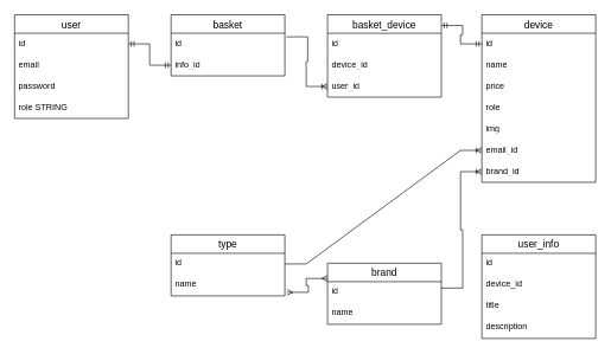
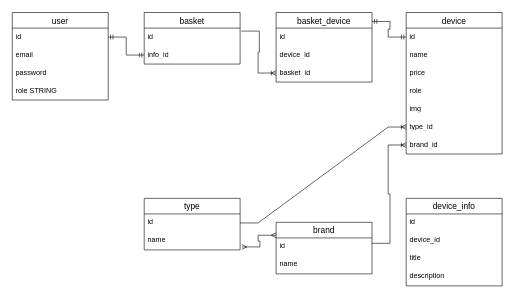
  <mxCell id="0" />
  <mxCell id="1" parent="0" />
  <mxCell id="2" value="user" style="swimlane;fontStyle=0;childLayout=stackLayout;horizontal=1;startSize=26;horizontalStack=0;resizeParent=1;resizeParentMax=0;resizeLast=0;collapsible=1;marginBottom=0;align=center;fontSize=14;" parent="1" vertex="1"><mxGeometry x="20" y="20" width="160" height="146" as="geometry" /></mxCell>
  <mxCell id="3" value="id" style="text;strokeColor=none;fillColor=none;spacingLeft=4;spacingRight=4;overflow=hidden;rotatable=0;points=[[0,0.5],[1,0.5]];portConstraint=eastwest;fontSize=12;whiteSpace=wrap;html=1;" parent="2" vertex="1"><mxGeometry y="26" width="160" height="30" as="geometry" /></mxCell>
  <mxCell id="4" value="email" style="text;strokeColor=none;fillColor=none;spacingLeft=4;spacingRight=4;overflow=hidden;rotatable=0;points=[[0,0.5],[1,0.5]];portConstraint=eastwest;fontSize=12;whiteSpace=wrap;html=1;" parent="2" vertex="1"><mxGeometry y="56" width="160" height="30" as="geometry" /></mxCell>
  <mxCell id="5" value="password" style="text;strokeColor=none;fillColor=none;spacingLeft=4;spacingRight=4;overflow=hidden;rotatable=0;points=[[0,0.5],[1,0.5]];portConstraint=eastwest;fontSize=12;whiteSpace=wrap;html=1;" parent="2" vertex="1"><mxGeometry y="86" width="160" height="30" as="geometry" /></mxCell>
  <mxCell id="6" value="role STRING" style="text;strokeColor=none;fillColor=none;spacingLeft=4;spacingRight=4;overflow=hidden;rotatable=0;points=[[0,0.5],[1,0.5]];portConstraint=eastwest;fontSize=12;whiteSpace=wrap;html=1;" parent="2" vertex="1"><mxGeometry y="116" width="160" height="30" as="geometry" /></mxCell>
  <mxCell id="7" value="basket" style="swimlane;fontStyle=0;childLayout=stackLayout;horizontal=1;startSize=26;horizontalStack=0;resizeParent=1;resizeParentMax=0;resizeLast=0;collapsible=1;marginBottom=0;align=center;fontSize=14;" parent="1" vertex="1"><mxGeometry x="240" y="20" width="160" height="86" as="geometry" /></mxCell>
  <mxCell id="8" value="id" style="text;strokeColor=none;fillColor=none;spacingLeft=4;spacingRight=4;overflow=hidden;rotatable=0;points=[[0,0.5],[1,0.5]];portConstraint=eastwest;fontSize=12;whiteSpace=wrap;html=1;" parent="7" vertex="1"><mxGeometry y="26" width="160" height="30" as="geometry" /></mxCell>
  <mxCell id="9" value="info_id" style="text;strokeColor=none;fillColor=none;spacingLeft=4;spacingRight=4;overflow=hidden;rotatable=0;points=[[0,0.5],[1,0.5]];portConstraint=eastwest;fontSize=12;whiteSpace=wrap;html=1;" parent="7" vertex="1"><mxGeometry y="56" width="160" height="30" as="geometry" /></mxCell>
  <mxCell id="10" value="" style="edgeStyle=entityRelationEdgeStyle;fontSize=12;html=1;endArrow=ERmandOne;startArrow=ERmandOne;rounded=0;entryX=0;entryY=0.5;entryDx=0;entryDy=0;exitX=1;exitY=0.5;exitDx=0;exitDy=0;" parent="1" source="3" target="9" edge="1"><mxGeometry width="100" height="100" relative="1" as="geometry"><mxPoint x="370" y="410" as="sourcePoint" /><mxPoint x="470" y="310" as="targetPoint" /></mxGeometry></mxCell>
  <mxCell id="11" value="basket_device" style="swimlane;fontStyle=0;childLayout=stackLayout;horizontal=1;startSize=26;horizontalStack=0;resizeParent=1;resizeParentMax=0;resizeLast=0;collapsible=1;marginBottom=0;align=center;fontSize=14;" parent="1" vertex="1"><mxGeometry x="460" y="20" width="160" height="116" as="geometry" /></mxCell>
  <mxCell id="12" value="id" style="text;strokeColor=none;fillColor=none;spacingLeft=4;spacingRight=4;overflow=hidden;rotatable=0;points=[[0,0.5],[1,0.5]];portConstraint=eastwest;fontSize=12;whiteSpace=wrap;html=1;" parent="11" vertex="1"><mxGeometry y="26" width="160" height="30" as="geometry" /></mxCell>
  <mxCell id="13" value="device_id" style="text;strokeColor=none;fillColor=none;spacingLeft=4;spacingRight=4;overflow=hidden;rotatable=0;points=[[0,0.5],[1,0.5]];portConstraint=eastwest;fontSize=12;whiteSpace=wrap;html=1;" parent="11" vertex="1"><mxGeometry y="56" width="160" height="30" as="geometry" /></mxCell>
- <mxCell id="14" value="user_id" style="text;strokeColor=none;fillColor=none;spacingLeft=4;spacingRight=4;overflow=hidden;rotatable=0;points=[[0,0.5],[1,0.5]];portConstraint=eastwest;fontSize=12;whiteSpace=wrap;html=1;" parent="11" vertex="1"><mxGeometry y="86" width="160" height="30" as="geometry" /></mxCell>
+ <mxCell id="14" value="basket_id" style="text;strokeColor=none;fillColor=none;spacingLeft=4;spacingRight=4;overflow=hidden;rotatable=0;points=[[0,0.5],[1,0.5]];portConstraint=eastwest;fontSize=12;whiteSpace=wrap;html=1;" parent="11" vertex="1"><mxGeometry y="86" width="160" height="30" as="geometry" /></mxCell>
  <mxCell id="15" value="" style="edgeStyle=entityRelationEdgeStyle;fontSize=12;html=1;endArrow=ERoneToMany;rounded=0;entryX=0;entryY=0.5;entryDx=0;entryDy=0;exitX=1.013;exitY=0.167;exitDx=0;exitDy=0;exitPerimeter=0;" parent="1" source="8" target="14" edge="1"><mxGeometry width="100" height="100" relative="1" as="geometry"><mxPoint x="393.04" y="180" as="sourcePoint" /><mxPoint x="390" y="280.01" as="targetPoint" /><Array as="points"><mxPoint x="480" y="180.01" /><mxPoint x="390" y="220.01" /></Array></mxGeometry></mxCell>
  <mxCell id="16" value="device" style="swimlane;fontStyle=0;childLayout=stackLayout;horizontal=1;startSize=26;horizontalStack=0;resizeParent=1;resizeParentMax=0;resizeLast=0;collapsible=1;marginBottom=0;align=center;fontSize=14;" parent="1" vertex="1"><mxGeometry x="677" y="20" width="160" height="236" as="geometry" /></mxCell>
  <mxCell id="17" value="id" style="text;strokeColor=none;fillColor=none;spacingLeft=4;spacingRight=4;overflow=hidden;rotatable=0;points=[[0,0.5],[1,0.5]];portConstraint=eastwest;fontSize=12;whiteSpace=wrap;html=1;" parent="16" vertex="1"><mxGeometry y="26" width="160" height="30" as="geometry" /></mxCell>
  <mxCell id="18" value="name" style="text;strokeColor=none;fillColor=none;spacingLeft=4;spacingRight=4;overflow=hidden;rotatable=0;points=[[0,0.5],[1,0.5]];portConstraint=eastwest;fontSize=12;whiteSpace=wrap;html=1;" parent="16" vertex="1"><mxGeometry y="56" width="160" height="30" as="geometry" /></mxCell>
  <mxCell id="19" value="price" style="text;strokeColor=none;fillColor=none;spacingLeft=4;spacingRight=4;overflow=hidden;rotatable=0;points=[[0,0.5],[1,0.5]];portConstraint=eastwest;fontSize=12;whiteSpace=wrap;html=1;" parent="16" vertex="1"><mxGeometry y="86" width="160" height="30" as="geometry" /></mxCell>
  <mxCell id="20" value="role" style="text;strokeColor=none;fillColor=none;spacingLeft=4;spacingRight=4;overflow=hidden;rotatable=0;points=[[0,0.5],[1,0.5]];portConstraint=eastwest;fontSize=12;whiteSpace=wrap;html=1;" parent="16" vertex="1"><mxGeometry y="116" width="160" height="30" as="geometry" /></mxCell>
  <mxCell id="21" value="img" style="text;strokeColor=none;fillColor=none;spacingLeft=4;spacingRight=4;overflow=hidden;rotatable=0;points=[[0,0.5],[1,0.5]];portConstraint=eastwest;fontSize=12;whiteSpace=wrap;html=1;" parent="16" vertex="1"><mxGeometry y="146" width="160" height="30" as="geometry" /></mxCell>
- <mxCell id="22" value="email_id" style="text;strokeColor=none;fillColor=none;spacingLeft=4;spacingRight=4;overflow=hidden;rotatable=0;points=[[0,0.5],[1,0.5]];portConstraint=eastwest;fontSize=12;whiteSpace=wrap;html=1;" parent="16" vertex="1"><mxGeometry y="176" width="160" height="30" as="geometry" /></mxCell>
+ <mxCell id="22" value="type_id" style="text;strokeColor=none;fillColor=none;spacingLeft=4;spacingRight=4;overflow=hidden;rotatable=0;points=[[0,0.5],[1,0.5]];portConstraint=eastwest;fontSize=12;whiteSpace=wrap;html=1;" parent="16" vertex="1"><mxGeometry y="176" width="160" height="30" as="geometry" /></mxCell>
  <mxCell id="23" value="brand_id" style="text;strokeColor=none;fillColor=none;spacingLeft=4;spacingRight=4;overflow=hidden;rotatable=0;points=[[0,0.5],[1,0.5]];portConstraint=eastwest;fontSize=12;whiteSpace=wrap;html=1;" parent="16" vertex="1"><mxGeometry y="206" width="160" height="30" as="geometry" /></mxCell>
- <mxCell id="24" value="user_info" style="swimlane;fontStyle=0;childLayout=stackLayout;horizontal=1;startSize=26;horizontalStack=0;resizeParent=1;resizeParentMax=0;resizeLast=0;collapsible=1;marginBottom=0;align=center;fontSize=14;" parent="1" vertex="1"><mxGeometry x="677" y="330" width="160" height="146" as="geometry" /></mxCell>
+ <mxCell id="24" value="device_info" style="swimlane;fontStyle=0;childLayout=stackLayout;horizontal=1;startSize=26;horizontalStack=0;resizeParent=1;resizeParentMax=0;resizeLast=0;collapsible=1;marginBottom=0;align=center;fontSize=14;" parent="1" vertex="1"><mxGeometry x="677" y="330" width="160" height="146" as="geometry" /></mxCell>
  <mxCell id="25" value="id" style="text;strokeColor=none;fillColor=none;spacingLeft=4;spacingRight=4;overflow=hidden;rotatable=0;points=[[0,0.5],[1,0.5]];portConstraint=eastwest;fontSize=12;whiteSpace=wrap;html=1;" parent="24" vertex="1"><mxGeometry y="26" width="160" height="30" as="geometry" /></mxCell>
  <mxCell id="26" value="device_id" style="text;strokeColor=none;fillColor=none;spacingLeft=4;spacingRight=4;overflow=hidden;rotatable=0;points=[[0,0.5],[1,0.5]];portConstraint=eastwest;fontSize=12;whiteSpace=wrap;html=1;" parent="24" vertex="1"><mxGeometry y="56" width="160" height="30" as="geometry" /></mxCell>
  <mxCell id="27" value="title" style="text;strokeColor=none;fillColor=none;spacingLeft=4;spacingRight=4;overflow=hidden;rotatable=0;points=[[0,0.5],[1,0.5]];portConstraint=eastwest;fontSize=12;whiteSpace=wrap;html=1;" parent="24" vertex="1"><mxGeometry y="86" width="160" height="30" as="geometry" /></mxCell>
  <mxCell id="28" value="description" style="text;strokeColor=none;fillColor=none;spacingLeft=4;spacingRight=4;overflow=hidden;rotatable=0;points=[[0,0.5],[1,0.5]];portConstraint=eastwest;fontSize=12;whiteSpace=wrap;html=1;" parent="24" vertex="1"><mxGeometry y="116" width="160" height="30" as="geometry" /></mxCell>
  <mxCell id="29" value="" style="edgeStyle=entityRelationEdgeStyle;fontSize=12;html=1;endArrow=ERmandOne;startArrow=ERmandOne;rounded=0;entryX=0;entryY=0.5;entryDx=0;entryDy=0;exitX=1;exitY=0.129;exitDx=0;exitDy=0;exitPerimeter=0;" parent="1" source="11" target="17" edge="1"><mxGeometry width="100" height="100" relative="1" as="geometry"><mxPoint x="640" y="60" as="sourcePoint" /><mxPoint x="710" y="90" as="targetPoint" /></mxGeometry></mxCell>
  <mxCell id="30" value="type" style="swimlane;fontStyle=0;childLayout=stackLayout;horizontal=1;startSize=26;horizontalStack=0;resizeParent=1;resizeParentMax=0;resizeLast=0;collapsible=1;marginBottom=0;align=center;fontSize=14;" parent="1" vertex="1"><mxGeometry x="240" y="330" width="160" height="86" as="geometry" /></mxCell>
  <mxCell id="31" value="id" style="text;strokeColor=none;fillColor=none;spacingLeft=4;spacingRight=4;overflow=hidden;rotatable=0;points=[[0,0.5],[1,0.5]];portConstraint=eastwest;fontSize=12;whiteSpace=wrap;html=1;" parent="30" vertex="1"><mxGeometry y="26" width="160" height="30" as="geometry" /></mxCell>
  <mxCell id="32" value="name" style="text;strokeColor=none;fillColor=none;spacingLeft=4;spacingRight=4;overflow=hidden;rotatable=0;points=[[0,0.5],[1,0.5]];portConstraint=eastwest;fontSize=12;whiteSpace=wrap;html=1;" parent="30" vertex="1"><mxGeometry y="56" width="160" height="30" as="geometry" /></mxCell>
  <mxCell id="33" value="brand" style="swimlane;fontStyle=0;childLayout=stackLayout;horizontal=1;startSize=26;horizontalStack=0;resizeParent=1;resizeParentMax=0;resizeLast=0;collapsible=1;marginBottom=0;align=center;fontSize=14;" parent="1" vertex="1"><mxGeometry x="460" y="370" width="160" height="86" as="geometry" /></mxCell>
  <mxCell id="34" value="id" style="text;strokeColor=none;fillColor=none;spacingLeft=4;spacingRight=4;overflow=hidden;rotatable=0;points=[[0,0.5],[1,0.5]];portConstraint=eastwest;fontSize=12;whiteSpace=wrap;html=1;" parent="33" vertex="1"><mxGeometry y="26" width="160" height="30" as="geometry" /></mxCell>
  <mxCell id="35" value="name" style="text;strokeColor=none;fillColor=none;spacingLeft=4;spacingRight=4;overflow=hidden;rotatable=0;points=[[0,0.5],[1,0.5]];portConstraint=eastwest;fontSize=12;whiteSpace=wrap;html=1;" parent="33" vertex="1"><mxGeometry y="56" width="160" height="30" as="geometry" /></mxCell>
  <mxCell id="36" value="" style="edgeStyle=entityRelationEdgeStyle;fontSize=12;html=1;endArrow=ERoneToMany;rounded=0;entryX=0;entryY=0.5;entryDx=0;entryDy=0;exitX=1;exitY=0.3;exitDx=0;exitDy=0;exitPerimeter=0;" parent="1" source="34" target="23" edge="1"><mxGeometry width="100" height="100" relative="1" as="geometry"><mxPoint x="560" y="174" as="sourcePoint" /><mxPoint x="580" y="244" as="targetPoint" /><Array as="points"><mxPoint x="711" y="101.01" /><mxPoint x="621" y="141.01" /></Array></mxGeometry></mxCell>
  <mxCell id="37" value="" style="edgeStyle=entityRelationEdgeStyle;fontSize=12;html=1;endArrow=ERoneToMany;rounded=0;entryX=0;entryY=0.5;entryDx=0;entryDy=0;exitX=1;exitY=0.5;exitDx=0;exitDy=0;" parent="1" source="31" target="22" edge="1"><mxGeometry width="100" height="100" relative="1" as="geometry"><mxPoint x="500" y="246" as="sourcePoint" /><mxPoint x="557" y="172" as="targetPoint" /><Array as="points"><mxPoint x="591" y="32.01" /><mxPoint x="501" y="72.01" /></Array></mxGeometry></mxCell>
  <mxCell id="38" value="" style="edgeStyle=entityRelationEdgeStyle;fontSize=12;html=1;endArrow=ERmany;startArrow=ERmany;rounded=0;entryX=0;entryY=0.25;entryDx=0;entryDy=0;exitX=1.019;exitY=0.833;exitDx=0;exitDy=0;exitPerimeter=0;" parent="1" source="32" target="33" edge="1"><mxGeometry width="100" height="100" relative="1" as="geometry"><mxPoint x="370" y="410" as="sourcePoint" /><mxPoint x="470" y="310" as="targetPoint" /></mxGeometry></mxCell>
